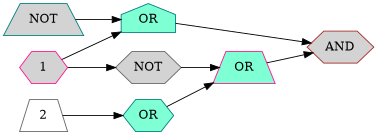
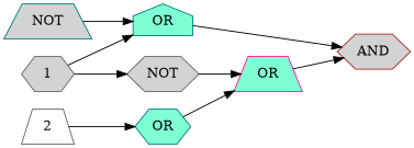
  digraph {
    rankdir=LR
    node [color=teal fillcolor=lightgrey shape=hexagon style=filled]
    n1 [fillcolor=aquamarine label=OR shape=house]
    n2 [color=brown label=AND]
-   1 [color=deeppink]
+   1 [color=gray40]
    n4 [color=gray40 label=NOT]
    n5 [color=deeppink fillcolor=aquamarine label=OR shape=trapezium]
    n6 [label=NOT shape=trapezium]
    n7 [fillcolor=aquamarine label=OR]
    2 [color=gray40 fillcolor=white shape=trapezium]
    n1 -> n2
    1 -> n1
    1 -> n4
    n4 -> n5
    n5 -> n2
    n6 -> n1
    n7 -> n5
    2 -> n7
  }
